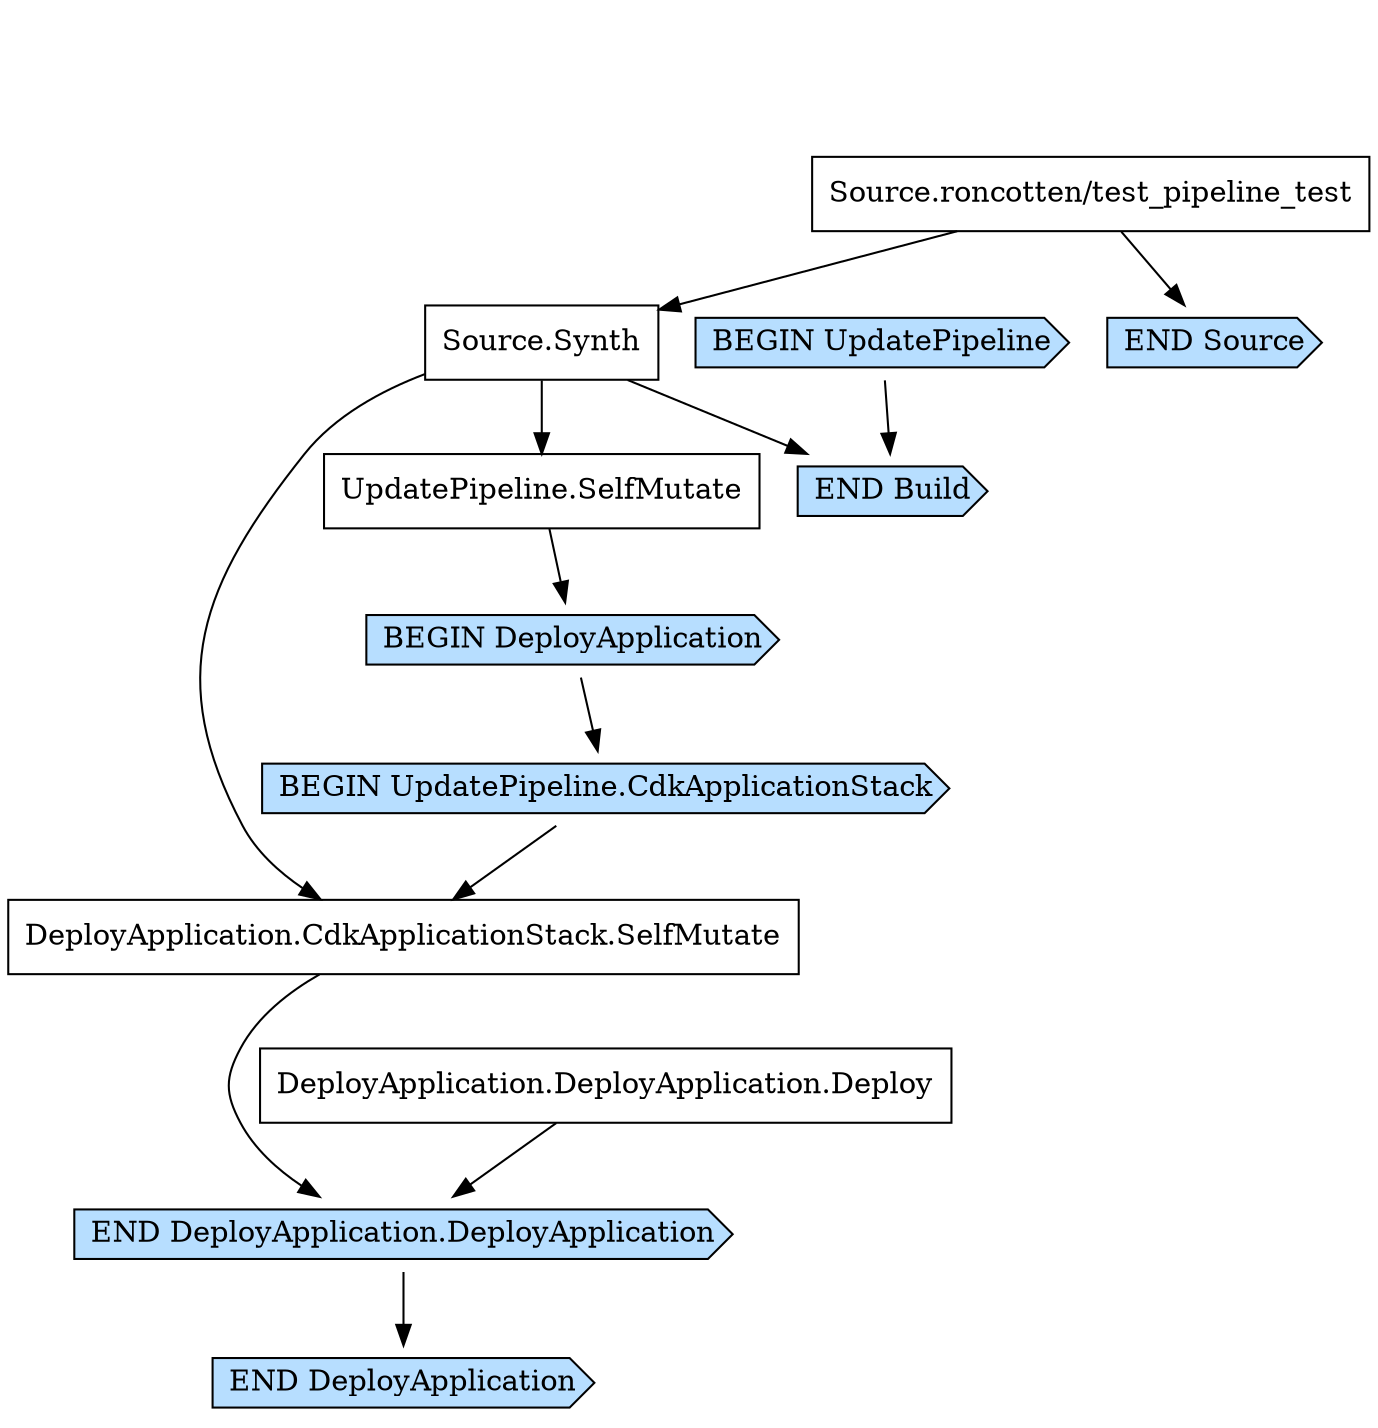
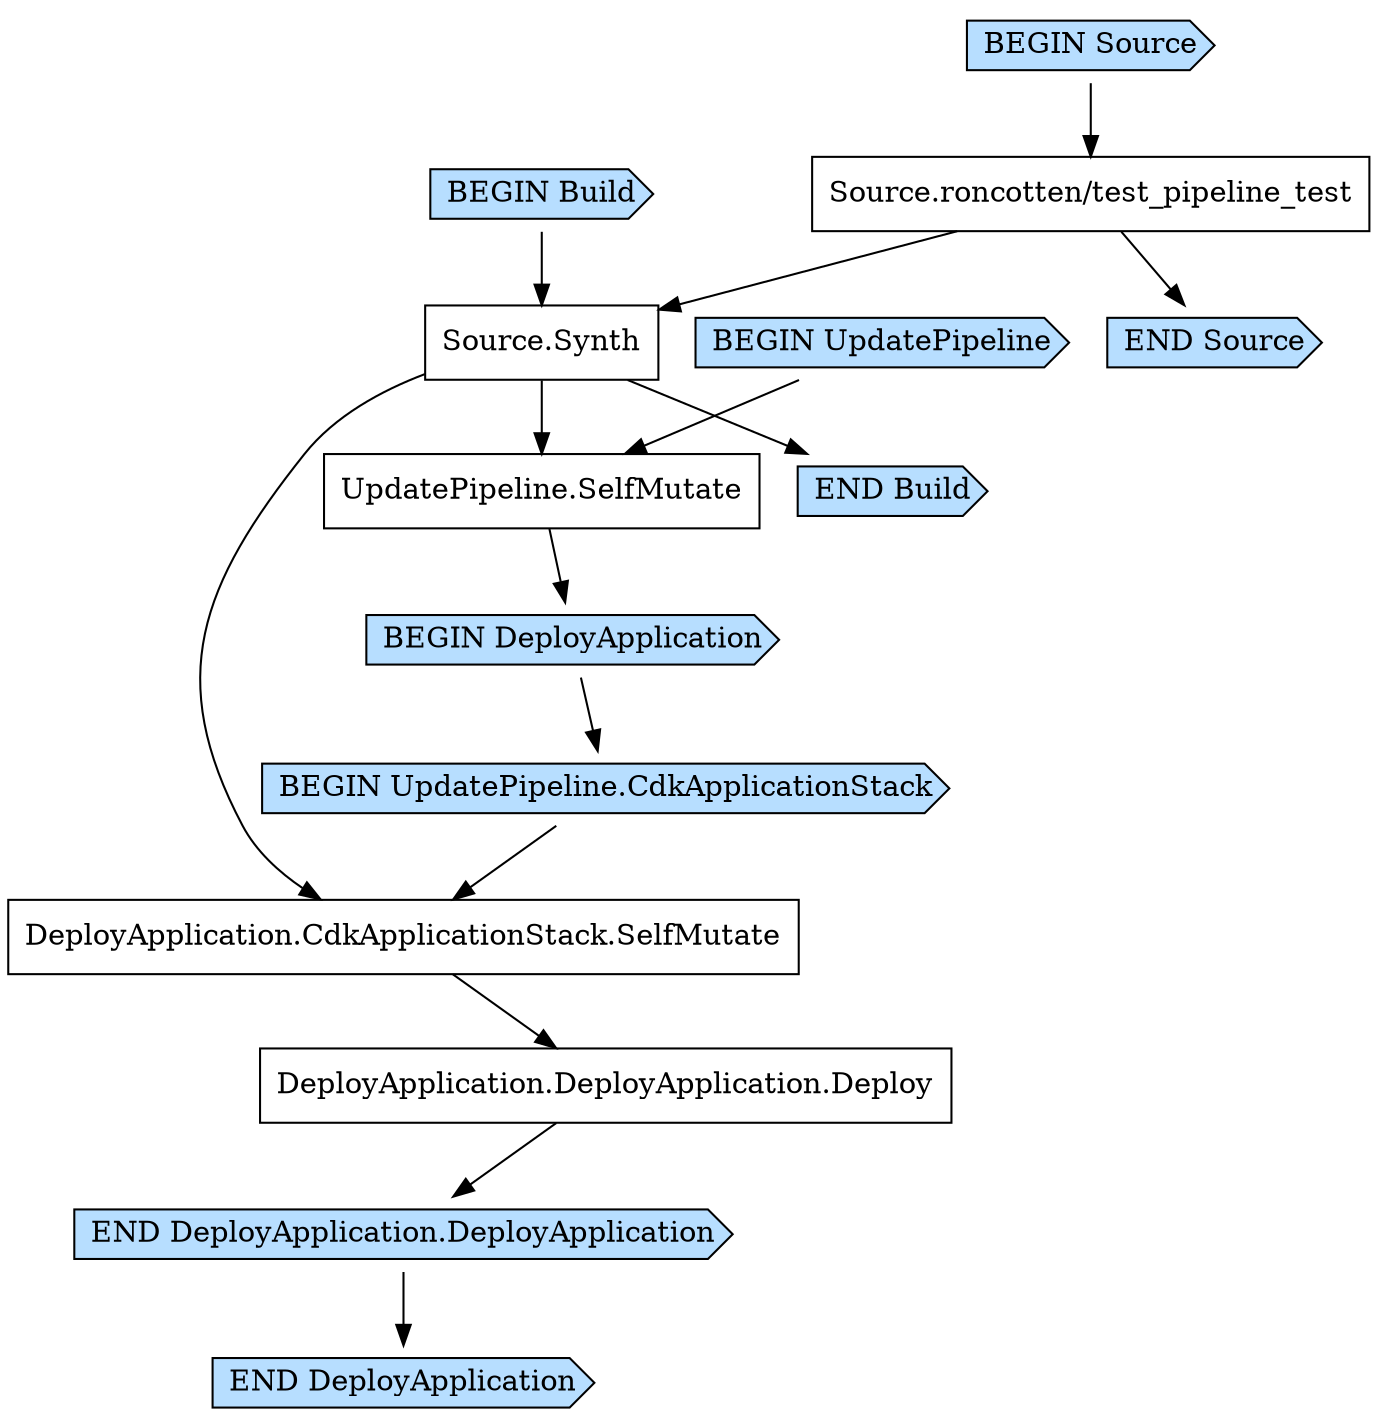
  digraph {
    node [shape=cds fillcolor="#b7deff" style=filled]
    n1 [label="Source.Synth" shape=box fillcolor="" style=""]
+   "BEGIN Build"
    "END Build"
    "UpdatePipeline.SelfMutate" [shape=box fillcolor="" style=""]
    n5 [label="DeployApplication.CdkApplicationStack.SelfMutate" shape=box fillcolor="" style=""]
    "BEGIN DeployApplication"
    n7 [label="DeployApplication.DeployApplication.Deploy" shape=box fillcolor="" style=""]
    n8 [label="Source.roncotten/test_pipeline_test" shape=box fillcolor="" style=""]
    "END Source"
    "BEGIN UpdatePipeline"
    n11 [label="BEGIN UpdatePipeline.CdkApplicationStack"]
    n12 [label="END DeployApplication.DeployApplication"]
    "END DeployApplication"
+   "BEGIN Source"
    n1 -> "END Build"
    n1 -> "UpdatePipeline.SelfMutate"
    n1 -> n5
+   "BEGIN Build" -> n1
    "UpdatePipeline.SelfMutate" -> "BEGIN DeployApplication"
-   n5 -> n12
+   n5 -> n7
    "BEGIN DeployApplication" -> n11
    n7 -> n12
    n8 -> n1
    n8 -> "END Source"
-   "BEGIN UpdatePipeline" -> "END Build"
+   "BEGIN UpdatePipeline" -> "UpdatePipeline.SelfMutate"
    n11 -> n5
    n12 -> "END DeployApplication"
+   "BEGIN Source" -> n8
  }
